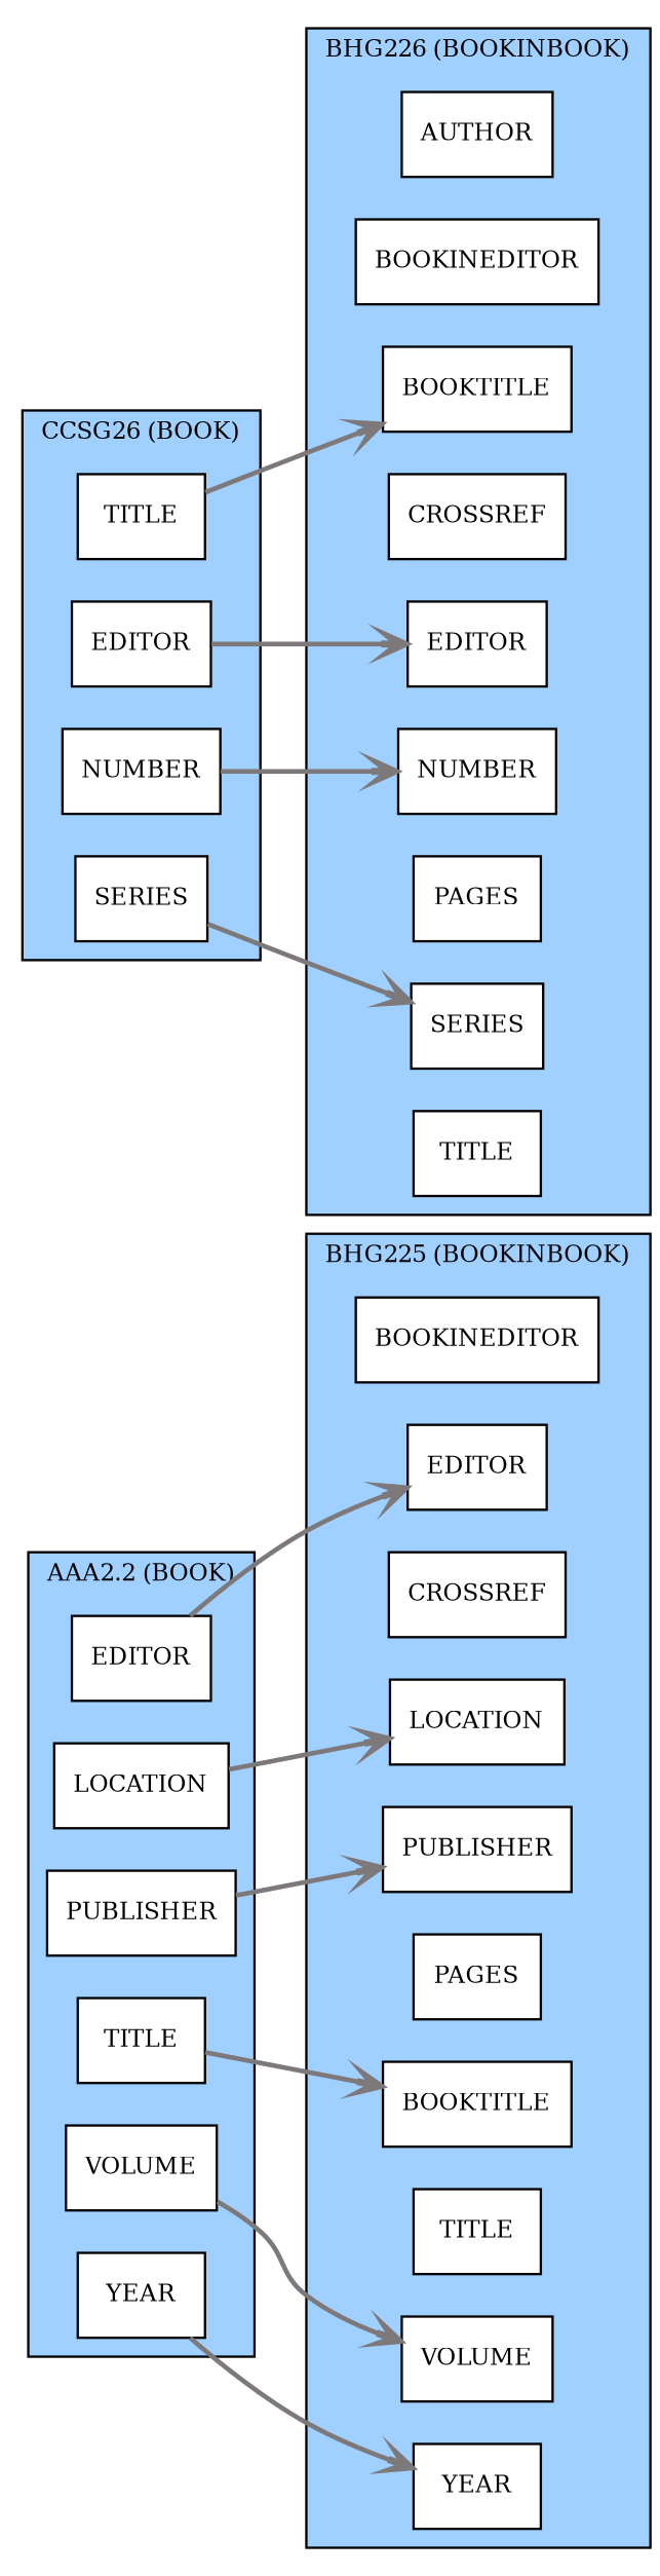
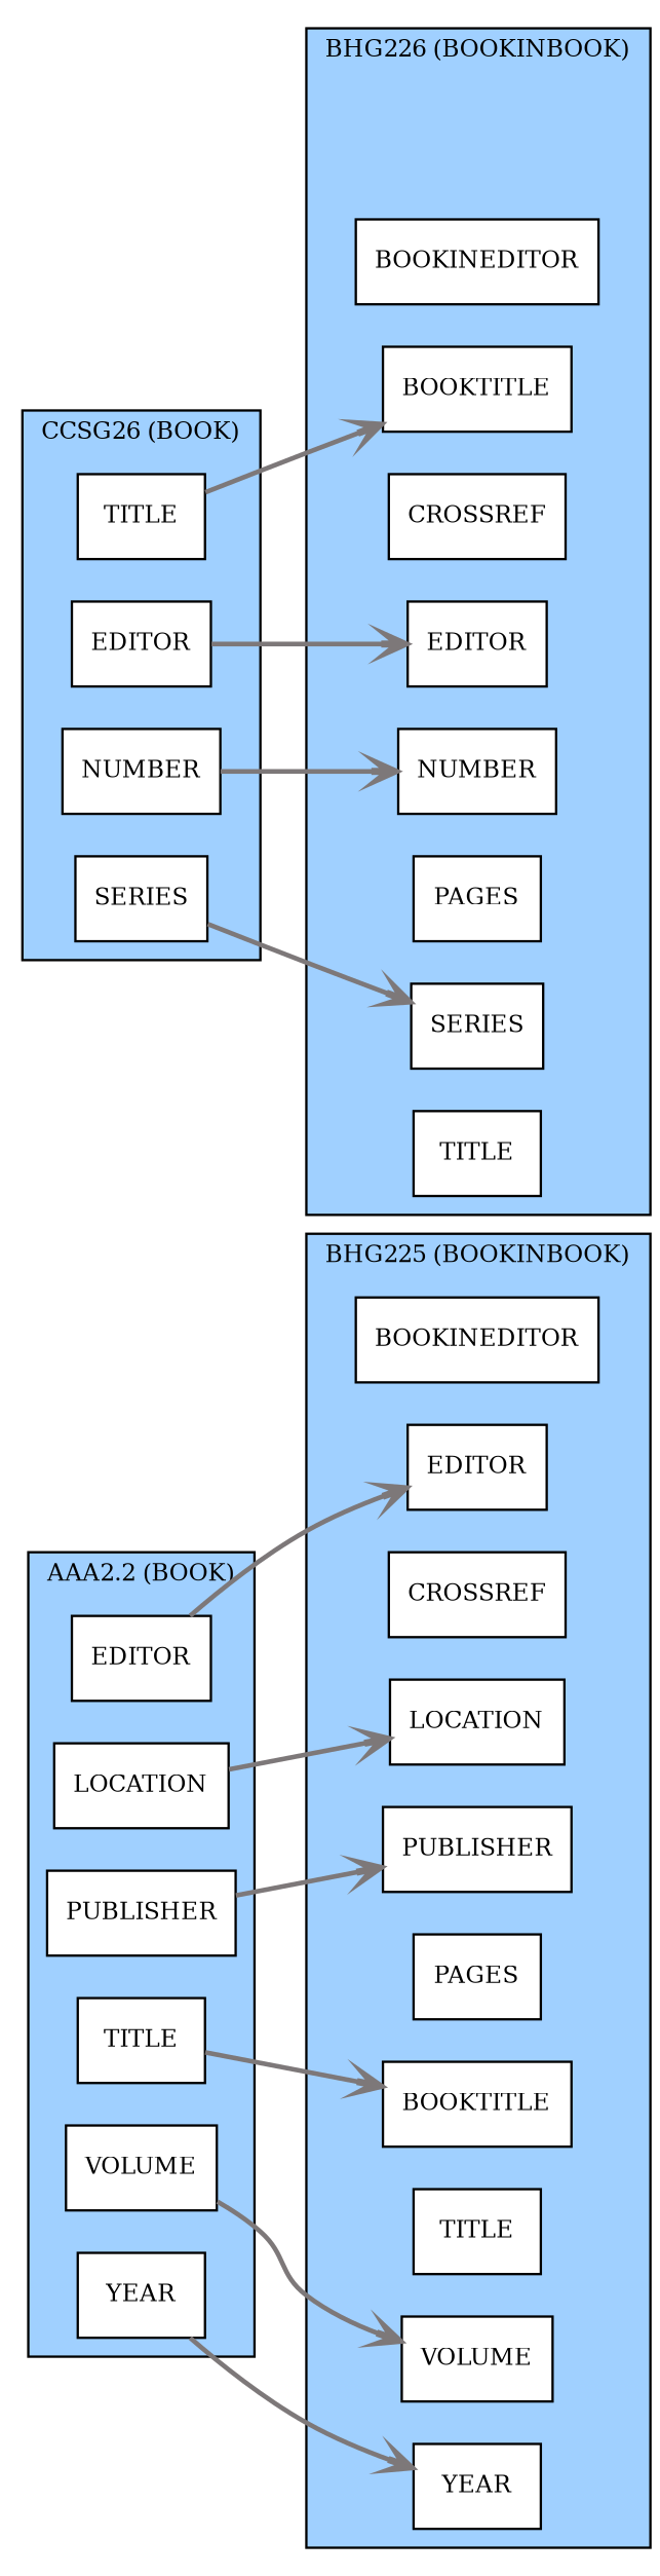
  digraph {
    compound=true
    rankdir=LR
    style=filled
    node [fillcolor=white fontsize=10 shape=box style=filled]
    edge [arrowhead=open color="#7d7879" penwidth=2.0]
    n1 [label=EDITOR]
    n2 [label=LOCATION]
    n3 [label=PUBLISHER]
    n4 [label=TITLE]
    n5 [label=VOLUME]
    n6 [label=YEAR]
    n7 [label=BOOKINEDITOR]
    n8 [label=BOOKTITLE]
    n9 [label=CROSSREF]
    n10 [label=EDITOR]
    n11 [label=LOCATION]
    n12 [label=PAGES]
    n13 [label=PUBLISHER]
    n14 [label=TITLE]
    n15 [label=VOLUME]
    n16 [label=YEAR]
-   n17 [label=AUTHOR]
    n18 [label=BOOKINEDITOR]
    n19 [label=BOOKTITLE]
    n20 [label=CROSSREF]
    n21 [label=EDITOR]
    n22 [label=NUMBER]
    n23 [label=PAGES]
    n24 [label=SERIES]
    n25 [label=TITLE]
    n26 [label=EDITOR]
    n27 [label=NUMBER]
    n28 [label=SERIES]
    n29 [label=TITLE]
    subgraph cluster_1 {
      fillcolor="#a0d0ff"
      fontsize=10
      label="AAA2.2 (BOOK)"
      n1
      n2
      n3
      n4
      n5
      n6
    }
    subgraph cluster_2 {
      fillcolor="#a0d0ff"
      fontsize=10
      label="BHG225 (BOOKINBOOK)"
      n7
      n8
      n9
      n10
      n11
      n12
      n13
      n14
      n15
      n16
    }
    subgraph cluster_3 {
      fillcolor="#a0d0ff"
      fontsize=10
      label="BHG226 (BOOKINBOOK)"
-     n17
      n18
      n19
      n20
      n21
      n22
      n23
      n24
      n25
    }
    subgraph cluster_4 {
      fillcolor="#a0d0ff"
      fontsize=10
      label="CCSG26 (BOOK)"
      n26
      n27
      n28
      n29
    }
    n1 -> n10
    n2 -> n11
    n3 -> n13
    n4 -> n8
    n5 -> n15
    n6 -> n16
    n26 -> n21
    n27 -> n22
    n28 -> n24
    n29 -> n19
  }
